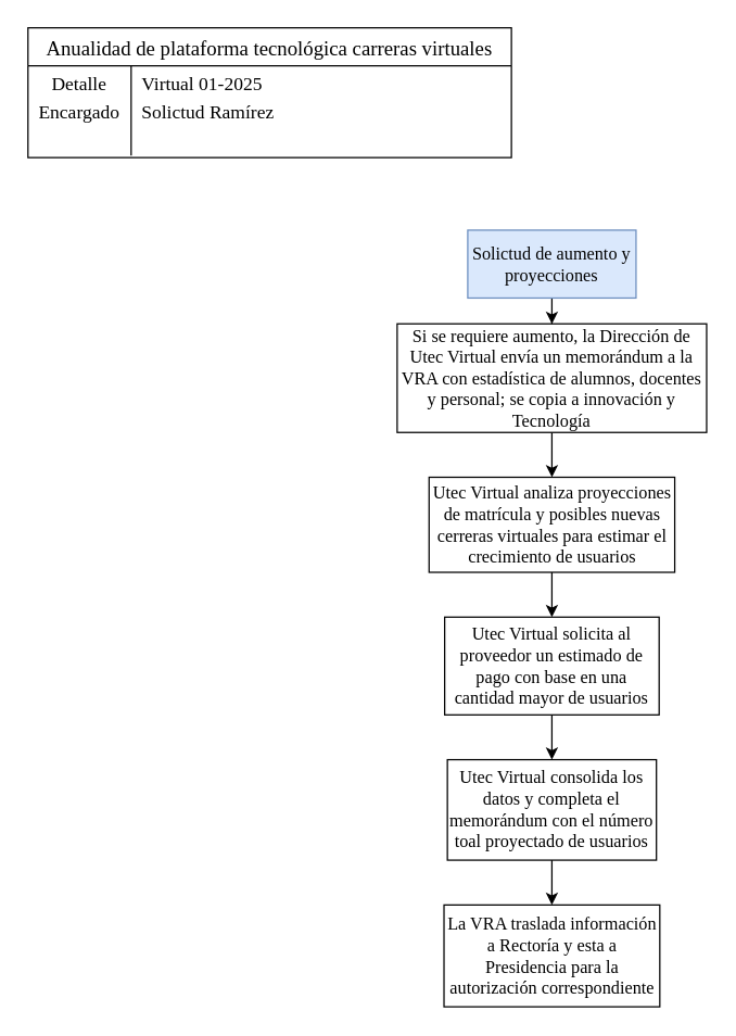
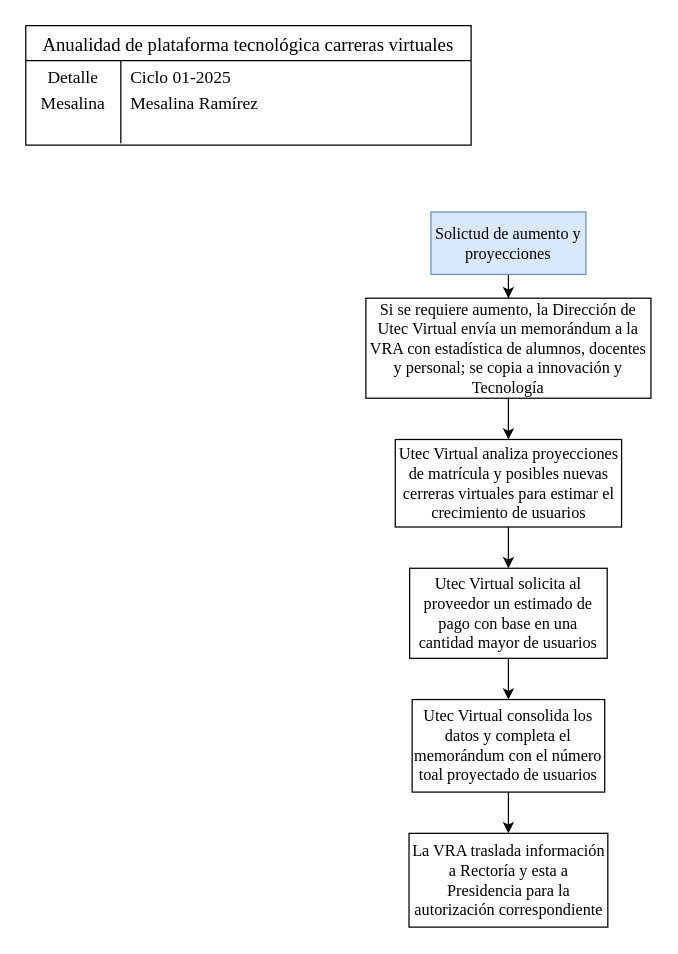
  <mxCell id="0" />
  <mxCell id="1" parent="0" />
  <mxCell id="2" value="Anualidad de plataforma tecnológica carreras virtuales" style="shape=table;startSize=28;container=1;collapsible=0;childLayout=tableLayout;fixedRows=1;rowLines=0;fontStyle=0;strokeColor=default;fontSize=15;fontFamily=Times New Roman;" vertex="1" parent="1"><mxGeometry x="20" y="20" width="356.165" height="95.483" as="geometry" /></mxCell>
  <mxCell id="3" value="" style="shape=tableRow;horizontal=0;startSize=0;swimlaneHead=0;swimlaneBody=0;top=0;left=0;bottom=0;right=0;collapsible=0;dropTarget=0;fillColor=none;points=[[0,0.5],[1,0.5]];portConstraint=eastwest;strokeColor=inherit;fontSize=16;fontFamily=Times New Roman;" vertex="1" parent="2"><mxGeometry y="28" width="356.165" height="20" as="geometry" /></mxCell>
  <mxCell id="4" value="&lt;font style=&quot;font-size: 14px;&quot;&gt;Detalle&lt;/font&gt;&lt;div&gt;&lt;br&gt;&lt;/div&gt;" style="shape=partialRectangle;html=1;whiteSpace=wrap;connectable=0;fillColor=none;top=0;left=0;bottom=0;right=0;overflow=hidden;pointerEvents=1;strokeColor=inherit;fontSize=16;fontFamily=Times New Roman;" vertex="1" parent="3"><mxGeometry width="76" height="20" as="geometry"><mxRectangle width="76" height="20" as="alternateBounds" /></mxGeometry></mxCell>
- <mxCell id="5" value="&lt;font style=&quot;font-size: 14px;&quot;&gt;Virtual 01-2025&lt;/font&gt;" style="shape=partialRectangle;html=1;whiteSpace=wrap;connectable=0;fillColor=none;top=0;left=0;bottom=0;right=0;align=left;spacingLeft=6;overflow=hidden;strokeColor=inherit;fontSize=16;fontFamily=Times New Roman;" vertex="1" parent="3"><mxGeometry x="76" width="280" height="20" as="geometry"><mxRectangle width="280" height="20" as="alternateBounds" /></mxGeometry></mxCell>
+ <mxCell id="5" value="&lt;font style=&quot;font-size: 14px;&quot;&gt;Ciclo 01-2025&lt;/font&gt;" style="shape=partialRectangle;html=1;whiteSpace=wrap;connectable=0;fillColor=none;top=0;left=0;bottom=0;right=0;align=left;spacingLeft=6;overflow=hidden;strokeColor=inherit;fontSize=16;fontFamily=Times New Roman;" vertex="1" parent="3"><mxGeometry x="76" width="280" height="20" as="geometry"><mxRectangle width="280" height="20" as="alternateBounds" /></mxGeometry></mxCell>
  <mxCell id="6" value="" style="shape=tableRow;horizontal=0;startSize=0;swimlaneHead=0;swimlaneBody=0;top=0;left=0;bottom=0;right=0;collapsible=0;dropTarget=0;fillColor=none;points=[[0,0.5],[1,0.5]];portConstraint=eastwest;strokeColor=inherit;fontSize=16;fontFamily=Times New Roman;" vertex="1" parent="2"><mxGeometry y="48" width="356.165" height="26" as="geometry" /></mxCell>
- <mxCell id="7" value="&lt;font style=&quot;font-size: 14px;&quot;&gt;Encargado&lt;/font&gt;" style="shape=partialRectangle;html=1;whiteSpace=wrap;connectable=0;fillColor=none;top=0;left=0;bottom=0;right=0;overflow=hidden;strokeColor=inherit;fontSize=16;fontFamily=Times New Roman;" vertex="1" parent="6"><mxGeometry width="76" height="26" as="geometry"><mxRectangle width="76" height="26" as="alternateBounds" /></mxGeometry></mxCell>
- <mxCell id="8" value="&lt;span style=&quot;font-size: 14px;&quot;&gt;Solictud Ramírez&lt;/span&gt;" style="shape=partialRectangle;html=1;whiteSpace=wrap;connectable=0;fillColor=none;top=0;left=0;bottom=0;right=0;align=left;spacingLeft=6;overflow=hidden;strokeColor=inherit;fontSize=16;fontFamily=Times New Roman;" vertex="1" parent="6"><mxGeometry x="76" width="280" height="26" as="geometry"><mxRectangle width="280" height="26" as="alternateBounds" /></mxGeometry></mxCell>
+ <mxCell id="7" value="&lt;font style=&quot;font-size: 14px;&quot;&gt;Mesalina&lt;/font&gt;" style="shape=partialRectangle;html=1;whiteSpace=wrap;connectable=0;fillColor=none;top=0;left=0;bottom=0;right=0;overflow=hidden;strokeColor=inherit;fontSize=16;fontFamily=Times New Roman;" vertex="1" parent="6"><mxGeometry width="76" height="26" as="geometry"><mxRectangle width="76" height="26" as="alternateBounds" /></mxGeometry></mxCell>
+ <mxCell id="8" value="&lt;span style=&quot;font-size: 14px;&quot;&gt;Mesalina Ramírez&lt;/span&gt;" style="shape=partialRectangle;html=1;whiteSpace=wrap;connectable=0;fillColor=none;top=0;left=0;bottom=0;right=0;align=left;spacingLeft=6;overflow=hidden;strokeColor=inherit;fontSize=16;fontFamily=Times New Roman;" vertex="1" parent="6"><mxGeometry x="76" width="280" height="26" as="geometry"><mxRectangle width="280" height="26" as="alternateBounds" /></mxGeometry></mxCell>
  <mxCell id="9" value="" style="shape=tableRow;horizontal=0;startSize=0;swimlaneHead=0;swimlaneBody=0;top=0;left=0;bottom=0;right=0;collapsible=0;dropTarget=0;fillColor=none;points=[[0,0.5],[1,0.5]];portConstraint=eastwest;strokeColor=inherit;fontSize=16;fontFamily=Times New Roman;" vertex="1" parent="2"><mxGeometry y="74" width="356.165" height="20" as="geometry" /></mxCell>
  <mxCell id="10" value="" style="shape=partialRectangle;html=1;whiteSpace=wrap;connectable=0;fillColor=none;top=0;left=0;bottom=0;right=0;overflow=hidden;strokeColor=inherit;fontSize=16;fontFamily=Times New Roman;" vertex="1" parent="9"><mxGeometry width="76" height="20" as="geometry"><mxRectangle width="76" height="20" as="alternateBounds" /></mxGeometry></mxCell>
  <mxCell id="11" value="" style="shape=partialRectangle;html=1;whiteSpace=wrap;connectable=0;fillColor=none;top=0;left=0;bottom=0;right=0;align=left;spacingLeft=6;overflow=hidden;strokeColor=inherit;fontSize=16;fontFamily=Times New Roman;" vertex="1" parent="9"><mxGeometry x="76" width="280" height="20" as="geometry"><mxRectangle width="280" height="20" as="alternateBounds" /></mxGeometry></mxCell>
  <mxCell id="12" value="" style="edgeStyle=orthogonalEdgeStyle;rounded=0;orthogonalLoop=1;jettySize=auto;html=1;" edge="1" parent="1" source="13" target="15"><mxGeometry relative="1" as="geometry" /></mxCell>
  <mxCell id="13" value="Solictud de aumento y proyecciones" style="rounded=0;whiteSpace=wrap;html=1;fillColor=#dae8fc;strokeColor=#6c8ebf;fontFamily=Times New Roman;fontSize=13;" vertex="1" parent="1"><mxGeometry x="344" y="169" width="124" height="50" as="geometry" /></mxCell>
  <mxCell id="14" value="" style="edgeStyle=orthogonalEdgeStyle;rounded=0;orthogonalLoop=1;jettySize=auto;html=1;" edge="1" parent="1" source="15" target="17"><mxGeometry relative="1" as="geometry" /></mxCell>
  <mxCell id="15" value="Si se requiere aumento, la Dirección de Utec Virtual envía un memorándum a la VRA con estadística de alumnos, docentes y personal; se copia a innovación y Tecnología" style="whiteSpace=wrap;html=1;fontSize=13;fontFamily=Times New Roman;rounded=0;" vertex="1" parent="1"><mxGeometry x="292" y="238" width="228" height="80" as="geometry" /></mxCell>
  <mxCell id="16" value="" style="edgeStyle=orthogonalEdgeStyle;rounded=0;orthogonalLoop=1;jettySize=auto;html=1;" edge="1" parent="1" source="17" target="19"><mxGeometry relative="1" as="geometry" /></mxCell>
  <mxCell id="17" value="Utec Virtual analiza proyecciones de matrícula y posibles nuevas cerreras virtuales para estimar el crecimiento de usuarios" style="whiteSpace=wrap;html=1;fontSize=13;fontFamily=Times New Roman;rounded=0;" vertex="1" parent="1"><mxGeometry x="315.5" y="351" width="181" height="70" as="geometry" /></mxCell>
  <mxCell id="18" value="" style="edgeStyle=orthogonalEdgeStyle;rounded=0;orthogonalLoop=1;jettySize=auto;html=1;" edge="1" parent="1" source="19" target="21"><mxGeometry relative="1" as="geometry" /></mxCell>
  <mxCell id="19" value="Utec Virtual solicita al proveedor un estimado de pago con base en una cantidad mayor de usuarios" style="whiteSpace=wrap;html=1;fontSize=13;fontFamily=Times New Roman;rounded=0;" vertex="1" parent="1"><mxGeometry x="327" y="454" width="158" height="72" as="geometry" /></mxCell>
  <mxCell id="20" value="" style="edgeStyle=orthogonalEdgeStyle;rounded=0;orthogonalLoop=1;jettySize=auto;html=1;" edge="1" parent="1" source="21" target="22"><mxGeometry relative="1" as="geometry" /></mxCell>
  <mxCell id="21" value="Utec Virtual consolida los datos y completa el memorándum con el número toal proyectado de usuarios" style="whiteSpace=wrap;html=1;fontSize=13;fontFamily=Times New Roman;rounded=0;" vertex="1" parent="1"><mxGeometry x="329" y="559" width="154" height="74" as="geometry" /></mxCell>
  <mxCell id="22" value="La VRA traslada información a Rectoría y esta a Presidencia para la autorización correspondiente" style="whiteSpace=wrap;html=1;fontSize=13;fontFamily=Times New Roman;rounded=0;" vertex="1" parent="1"><mxGeometry x="326.5" y="666" width="159" height="75" as="geometry" /></mxCell>
